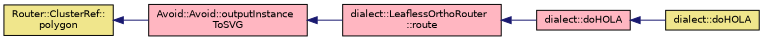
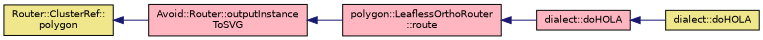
  digraph {
    rankdir=LR
    node [color=black fillcolor=lightpink fontname=Helvetica fontsize=10 shape=record style=filled]
    edge [color=midnightblue dir=back fontname=Helvetica fontsize=10 labelfontname=Helvetica labelfontsize=10 style=solid]
    n1 [fillcolor=khaki fontcolor=black height=0.2 label="Router::ClusterRef::\lpolygon" width=0.4]
-   n2 [height=0.2 label="Avoid::Avoid::outputInstance\lToSVG" width=0.4]
-   n3 [height=0.2 label="dialect::LeaflessOrthoRouter\l::route" width=0.4]
+   n2 [height=0.2 label="Avoid::Router::outputInstance\lToSVG" width=0.4]
+   n3 [height=0.2 label="polygon::LeaflessOrthoRouter\l::route" width=0.4]
    n4 [height=0.2 label="dialect::doHOLA" width=0.4]
    n5 [fillcolor=khaki height=0.2 label="dialect::doHOLA" width=0.4]
    n1 -> n2
    n2 -> n3
    n3 -> n4
    n4 -> n5
  }
